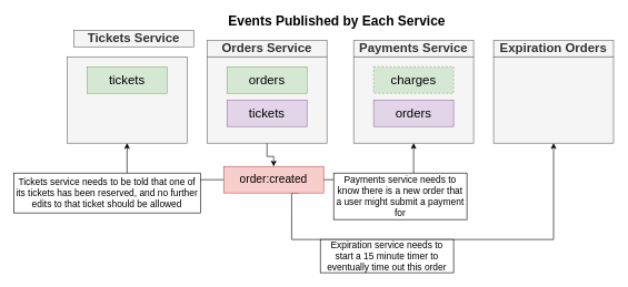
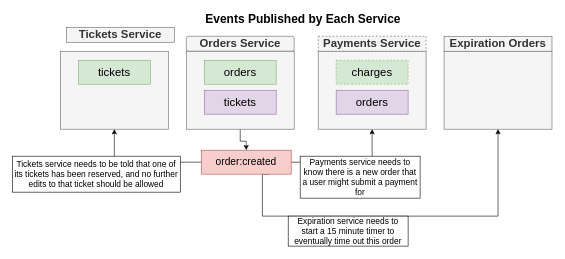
  <mxCell id="0" />
  <mxCell id="1" parent="0" />
  <mxCell id="2" value="Tickets Service" style="rounded=0;whiteSpace=wrap;html=1;fontSize=19;fillColor=#f5f5f5;strokeColor=#666666;fontColor=#333333;fontStyle=1" vertex="1" parent="1"><mxGeometry x="110" y="45" width="180" height="25" as="geometry" /></mxCell>
  <mxCell id="3" value="" style="rounded=0;whiteSpace=wrap;html=1;fontSize=22;fillColor=#f5f5f5;strokeColor=#666666;fontColor=#333333;fontStyle=1" vertex="1" parent="1"><mxGeometry x="100" y="85" width="180" height="130" as="geometry" /></mxCell>
- <mxCell id="4" value="Orders Service" style="rounded=0;whiteSpace=wrap;html=1;fontSize=19;fillColor=#f5f5f5;strokeColor=#666666;fontColor=#333333;fontStyle=1" vertex="1" parent="1"><mxGeometry x="310" y="60" width="180" height="25" as="geometry" /></mxCell>
+ <mxCell id="4" value="Orders Service" style="whiteSpace=wrap;html=1;fontSize=19;fillColor=#f5f5f5;strokeColor=#666666;fontColor=#333333;fontStyle=1;rounded=1;" vertex="1" parent="1"><mxGeometry x="310" y="60" width="180" height="25" as="geometry" /></mxCell>
  <mxCell id="5" style="edgeStyle=orthogonalEdgeStyle;rounded=0;orthogonalLoop=1;jettySize=auto;html=1;exitX=0.5;exitY=1;exitDx=0;exitDy=0;fontSize=17;" edge="1" parent="1" source="6" target="19"><mxGeometry relative="1" as="geometry" /></mxCell>
  <mxCell id="6" value="" style="rounded=0;whiteSpace=wrap;html=1;fontSize=22;fillColor=#f5f5f5;strokeColor=#666666;fontColor=#333333;fontStyle=1" vertex="1" parent="1"><mxGeometry x="310" y="85" width="180" height="130" as="geometry" /></mxCell>
  <mxCell id="7" value="Expiration Orders" style="rounded=0;whiteSpace=wrap;html=1;fontSize=19;fillColor=#f5f5f5;strokeColor=#666666;fontColor=#333333;fontStyle=1" vertex="1" parent="1"><mxGeometry x="740" y="60" width="180" height="25" as="geometry" /></mxCell>
  <mxCell id="8" value="" style="rounded=0;whiteSpace=wrap;html=1;fontSize=22;fillColor=#f5f5f5;strokeColor=#666666;fontColor=#333333;fontStyle=1" vertex="1" parent="1"><mxGeometry x="740" y="85" width="180" height="130" as="geometry" /></mxCell>
- <mxCell id="9" value="Payments Service" style="rounded=0;whiteSpace=wrap;html=1;fontSize=19;fillColor=#f5f5f5;strokeColor=#666666;fontColor=#333333;fontStyle=1" vertex="1" parent="1"><mxGeometry x="530" y="60" width="180" height="25" as="geometry" /></mxCell>
+ <mxCell id="9" value="Payments Service" style="rounded=0;whiteSpace=wrap;html=1;fontSize=19;fillColor=#f5f5f5;strokeColor=#666666;fontColor=#333333;fontStyle=1;dashed=1;" vertex="1" parent="1"><mxGeometry x="530" y="60" width="180" height="25" as="geometry" /></mxCell>
  <mxCell id="10" value="" style="rounded=0;whiteSpace=wrap;html=1;fontSize=22;fillColor=#f5f5f5;strokeColor=#666666;fontColor=#333333;fontStyle=1" vertex="1" parent="1"><mxGeometry x="530" y="85" width="180" height="130" as="geometry" /></mxCell>
  <mxCell id="11" value="tickets" style="rounded=0;whiteSpace=wrap;html=1;fontSize=19;fillColor=#d5e8d4;strokeColor=#82b366;" vertex="1" parent="1"><mxGeometry x="130" y="100" width="120" height="40" as="geometry" /></mxCell>
  <mxCell id="12" value="orders" style="rounded=0;whiteSpace=wrap;html=1;fontSize=19;fillColor=#d5e8d4;strokeColor=#82b366;" vertex="1" parent="1"><mxGeometry x="340" y="100" width="120" height="40" as="geometry" /></mxCell>
  <mxCell id="13" value="tickets" style="rounded=0;whiteSpace=wrap;html=1;fontSize=19;fillColor=#e1d5e7;strokeColor=#9673a6;" vertex="1" parent="1"><mxGeometry x="340" y="150" width="120" height="40" as="geometry" /></mxCell>
  <mxCell id="14" value="charges" style="rounded=0;whiteSpace=wrap;html=1;fontSize=19;fillColor=#d5e8d4;strokeColor=#82b366;dashed=1;" vertex="1" parent="1"><mxGeometry x="560" y="100" width="120" height="40" as="geometry" /></mxCell>
  <mxCell id="15" value="orders" style="rounded=0;whiteSpace=wrap;html=1;fontSize=19;fillColor=#e1d5e7;strokeColor=#9673a6;" vertex="1" parent="1"><mxGeometry x="560" y="150" width="120" height="40" as="geometry" /></mxCell>
  <mxCell id="16" style="edgeStyle=orthogonalEdgeStyle;rounded=0;orthogonalLoop=1;jettySize=auto;html=1;exitX=0;exitY=0.5;exitDx=0;exitDy=0;entryX=0.5;entryY=1;entryDx=0;entryDy=0;fontSize=14;" edge="1" parent="1" source="19" target="3"><mxGeometry relative="1" as="geometry" /></mxCell>
  <mxCell id="17" style="edgeStyle=orthogonalEdgeStyle;rounded=0;orthogonalLoop=1;jettySize=auto;html=1;exitX=1;exitY=0.5;exitDx=0;exitDy=0;entryX=0.5;entryY=1;entryDx=0;entryDy=0;fontSize=14;" edge="1" parent="1" source="19" target="10"><mxGeometry relative="1" as="geometry" /></mxCell>
  <mxCell id="18" style="edgeStyle=orthogonalEdgeStyle;rounded=0;orthogonalLoop=1;jettySize=auto;html=1;exitX=0.75;exitY=1;exitDx=0;exitDy=0;fontSize=14;" edge="1" parent="1" source="19" target="8"><mxGeometry relative="1" as="geometry"><Array as="points"><mxPoint x="437" y="360" /><mxPoint x="830" y="360" /></Array></mxGeometry></mxCell>
  <mxCell id="19" value="order:created" style="rounded=0;whiteSpace=wrap;html=1;fontSize=17;fillColor=#f8cecc;strokeColor=#b85450;" vertex="1" parent="1"><mxGeometry x="335" y="250" width="150" height="40" as="geometry" /></mxCell>
  <mxCell id="20" value="Events Published by Each Service" style="text;html=1;strokeColor=none;fillColor=none;align=center;verticalAlign=middle;whiteSpace=wrap;rounded=0;fontSize=20;fontStyle=1" vertex="1" parent="1"><mxGeometry x="325" y="20" width="360" height="20" as="geometry" /></mxCell>
  <mxCell id="21" value="Tickets service needs to be told that one of its tickets has been reserved, and no further edits to that ticket should be allowed" style="rounded=0;whiteSpace=wrap;html=1;fontSize=14;" vertex="1" parent="1"><mxGeometry x="20" y="260" width="280" height="60" as="geometry" /></mxCell>
  <mxCell id="22" value="Payments service needs to know there is a new order that a user might submit a payment for" style="rounded=0;whiteSpace=wrap;html=1;fontSize=14;" vertex="1" parent="1"><mxGeometry x="500" y="260" width="200" height="70" as="geometry" /></mxCell>
  <mxCell id="23" value="Expiration service needs to start a 15 minute timer to eventually time out this order" style="rounded=0;whiteSpace=wrap;html=1;fontSize=14;" vertex="1" parent="1"><mxGeometry x="480" y="360" width="200" height="50" as="geometry" /></mxCell>
